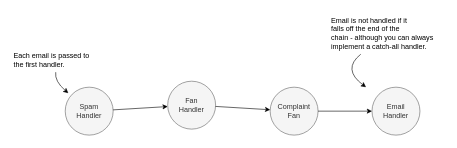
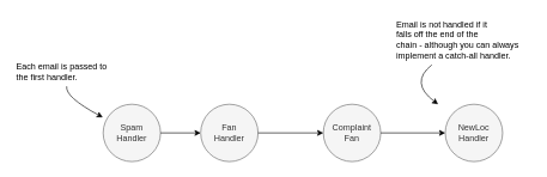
  <mxCell id="0" />
  <mxCell id="1" parent="0" />
- <mxCell id="2" value="Spam&lt;br&gt;Handler" style="ellipse;whiteSpace=wrap;html=1;aspect=fixed;fillColor=#f5f5f5;fontColor=#333333;strokeColor=#666666;verticalAlign=middle;" vertex="1" parent="1"><mxGeometry x="108" y="145" width="80" height="80" as="geometry" /></mxCell>
- <mxCell id="3" value="Fan&lt;br&gt;Handler" style="ellipse;whiteSpace=wrap;html=1;aspect=fixed;fillColor=#f5f5f5;fontColor=#333333;strokeColor=#666666;verticalAlign=middle;" vertex="1" parent="1"><mxGeometry x="279" y="135" width="80" height="80" as="geometry" /></mxCell>
- <mxCell id="4" value="Email&lt;br&gt;Handler" style="ellipse;whiteSpace=wrap;html=1;aspect=fixed;fillColor=#f5f5f5;fontColor=#333333;strokeColor=#666666;verticalAlign=middle;" vertex="1" parent="1"><mxGeometry x="620" y="145" width="80" height="80" as="geometry" /></mxCell>
+ <mxCell id="2" value="Spam&lt;br&gt;Handler" style="ellipse;whiteSpace=wrap;html=1;aspect=fixed;fillColor=#f5f5f5;fontColor=#333333;strokeColor=#666666;verticalAlign=middle;" vertex="1" parent="1"><mxGeometry x="143" y="145" width="80" height="80" as="geometry" /></mxCell>
+ <mxCell id="3" value="Fan&lt;br&gt;Handler" style="ellipse;whiteSpace=wrap;html=1;aspect=fixed;fillColor=#f5f5f5;fontColor=#333333;strokeColor=#666666;verticalAlign=middle;" vertex="1" parent="1"><mxGeometry x="279" y="145" width="80" height="80" as="geometry" /></mxCell>
+ <mxCell id="4" value="NewLoc&lt;br&gt;Handler" style="ellipse;whiteSpace=wrap;html=1;aspect=fixed;fillColor=#f5f5f5;fontColor=#333333;strokeColor=#666666;verticalAlign=middle;" vertex="1" parent="1"><mxGeometry x="620" y="145" width="80" height="80" as="geometry" /></mxCell>
  <mxCell id="5" value="Complaint&lt;br&gt;Fan" style="ellipse;whiteSpace=wrap;html=1;aspect=fixed;fillColor=#f5f5f5;fontColor=#333333;strokeColor=#666666;verticalAlign=middle;" vertex="1" parent="1"><mxGeometry x="450" y="145" width="80" height="80" as="geometry" /></mxCell>
  <mxCell id="6" value="" style="endArrow=classic;html=1;rounded=0;" edge="1" parent="1" source="2" target="3"><mxGeometry width="50" height="50" relative="1" as="geometry"><mxPoint x="320" y="375" as="sourcePoint" /><mxPoint x="370" y="325" as="targetPoint" /></mxGeometry></mxCell>
  <mxCell id="7" value="" style="endArrow=classic;html=1;rounded=0;" edge="1" parent="1" source="3" target="5"><mxGeometry width="50" height="50" relative="1" as="geometry"><mxPoint x="370" y="155" as="sourcePoint" /><mxPoint x="420" y="105" as="targetPoint" /></mxGeometry></mxCell>
  <mxCell id="8" value="" style="endArrow=classic;html=1;rounded=0;" edge="1" parent="1" source="5" target="4"><mxGeometry width="50" height="50" relative="1" as="geometry"><mxPoint x="370" y="155" as="sourcePoint" /><mxPoint x="420" y="105" as="targetPoint" /></mxGeometry></mxCell>
  <mxCell id="9" value="&lt;div&gt;Each email is passed to&lt;/div&gt;&lt;div&gt;the first handler.&lt;/div&gt;" style="text;html=1;align=left;verticalAlign=middle;resizable=0;points=[];autosize=1;strokeColor=none;fillColor=none;" vertex="1" parent="1"><mxGeometry x="20" y="80" width="150" height="40" as="geometry" /></mxCell>
  <mxCell id="10" value="" style="endArrow=classic;html=1;targetPerimeterSpacing=6;curved=1;" edge="1" parent="1" source="9" target="2"><mxGeometry width="50" height="50" relative="1" as="geometry"><mxPoint x="-30" y="235" as="sourcePoint" /><mxPoint x="20" y="185" as="targetPoint" /><Array as="points"><mxPoint x="90" y="135" /></Array></mxGeometry></mxCell>
  <mxCell id="11" value="&lt;div&gt;Email is not handled if it&lt;/div&gt;&lt;div&gt;falls off the end of the&lt;/div&gt;&lt;div&gt;chain - although you can always&lt;/div&gt;&lt;div&gt;implement a catch-all handler.&lt;/div&gt;" style="text;html=1;align=left;verticalAlign=middle;resizable=0;points=[];autosize=1;strokeColor=none;fillColor=none;" vertex="1" parent="1"><mxGeometry x="550" y="20" width="190" height="70" as="geometry" /></mxCell>
  <mxCell id="12" value="" style="endArrow=classic;html=1;targetPerimeterSpacing=6;curved=1;" edge="1" parent="1" source="11"><mxGeometry width="50" height="50" relative="1" as="geometry"><mxPoint x="540" y="355" as="sourcePoint" /><mxPoint x="610" y="145" as="targetPoint" /><Array as="points"><mxPoint x="570" y="115" /></Array></mxGeometry></mxCell>
